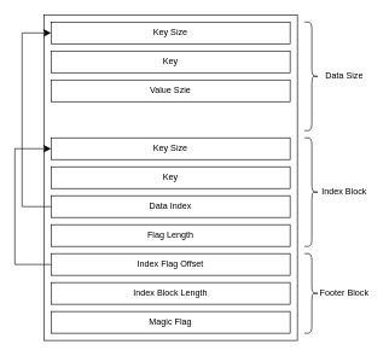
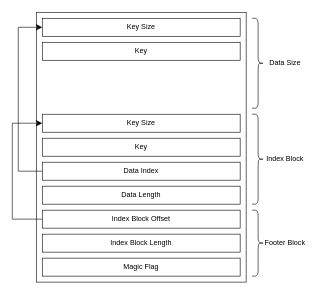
  <mxCell id="0" />
  <mxCell id="1" parent="0" />
  <mxCell id="2" value="" style="rounded=0;whiteSpace=wrap;html=1;" parent="1" vertex="1"><mxGeometry x="60" y="20" width="350" height="450" as="geometry" /></mxCell>
  <mxCell id="3" value="Key Size" style="rounded=0;whiteSpace=wrap;html=1;" parent="1" vertex="1"><mxGeometry x="70" y="190" width="330" height="30" as="geometry" /></mxCell>
  <mxCell id="4" value="Key" style="rounded=0;whiteSpace=wrap;html=1;" parent="1" vertex="1"><mxGeometry x="70" y="70" width="330" height="30" as="geometry" /></mxCell>
- <mxCell id="5" value="Value Szie" style="rounded=0;whiteSpace=wrap;html=1;" parent="1" vertex="1"><mxGeometry x="70" y="110" width="330" height="30" as="geometry" /></mxCell>
  <mxCell id="6" value="" style="shape=curlyBracket;whiteSpace=wrap;html=1;rounded=1;flipH=1;labelPosition=right;verticalLabelPosition=middle;align=left;verticalAlign=middle;" parent="1" vertex="1"><mxGeometry x="420" y="30" width="20" height="150" as="geometry" /></mxCell>
  <mxCell id="7" value="Data Size" style="text;html=1;strokeColor=none;fillColor=none;align=center;verticalAlign=middle;whiteSpace=wrap;rounded=0;" parent="1" vertex="1"><mxGeometry x="440" y="90" width="70" height="30" as="geometry" /></mxCell>
  <mxCell id="8" value="Key Size" style="rounded=0;whiteSpace=wrap;html=1;" parent="1" vertex="1"><mxGeometry x="70" y="30" width="330" height="30" as="geometry" /></mxCell>
  <mxCell id="9" value="Data Index" style="rounded=0;whiteSpace=wrap;html=1;" parent="1" vertex="1"><mxGeometry x="70" y="270" width="330" height="30" as="geometry" /></mxCell>
  <mxCell id="10" value="Key" style="rounded=0;whiteSpace=wrap;html=1;" parent="1" vertex="1"><mxGeometry x="70" y="230" width="330" height="30" as="geometry" /></mxCell>
  <mxCell id="11" value="" style="shape=curlyBracket;whiteSpace=wrap;html=1;rounded=1;flipH=1;labelPosition=right;verticalLabelPosition=middle;align=left;verticalAlign=middle;" parent="1" vertex="1"><mxGeometry x="420" y="190" width="20" height="150" as="geometry" /></mxCell>
  <mxCell id="12" value="Index Block" style="text;html=1;strokeColor=none;fillColor=none;align=center;verticalAlign=middle;whiteSpace=wrap;rounded=0;" parent="1" vertex="1"><mxGeometry x="440" y="250" width="70" height="30" as="geometry" /></mxCell>
- <mxCell id="13" value="Index Flag Offset" style="rounded=0;whiteSpace=wrap;html=1;" parent="1" vertex="1"><mxGeometry x="70" y="350" width="330" height="30" as="geometry" /></mxCell>
+ <mxCell id="13" value="Index Block Offset" style="rounded=0;whiteSpace=wrap;html=1;" parent="1" vertex="1"><mxGeometry x="70" y="350" width="330" height="30" as="geometry" /></mxCell>
  <mxCell id="14" value="Index Block Length" style="rounded=0;whiteSpace=wrap;html=1;" parent="1" vertex="1"><mxGeometry x="70" y="390" width="330" height="30" as="geometry" /></mxCell>
  <mxCell id="15" value="Magic Flag" style="rounded=0;whiteSpace=wrap;html=1;" parent="1" vertex="1"><mxGeometry x="70" y="430" width="330" height="30" as="geometry" /></mxCell>
  <mxCell id="16" value="" style="shape=curlyBracket;whiteSpace=wrap;html=1;rounded=1;flipH=1;labelPosition=right;verticalLabelPosition=middle;align=left;verticalAlign=middle;" parent="1" vertex="1"><mxGeometry x="420" y="350" width="20" height="110" as="geometry" /></mxCell>
  <mxCell id="17" value="Footer Block" style="text;html=1;strokeColor=none;fillColor=none;align=center;verticalAlign=middle;whiteSpace=wrap;rounded=0;" parent="1" vertex="1"><mxGeometry x="435" y="390" width="80" height="30" as="geometry" /></mxCell>
  <mxCell id="18" value="" style="edgeStyle=elbowEdgeStyle;elbow=horizontal;endArrow=classic;html=1;rounded=0;endSize=8;startSize=8;strokeColor=default;exitX=0;exitY=0.5;exitDx=0;exitDy=0;entryX=0;entryY=0.5;entryDx=0;entryDy=0;" parent="1" source="9" target="8" edge="1"><mxGeometry width="50" height="50" relative="1" as="geometry"><mxPoint x="10" y="290" as="sourcePoint" /><mxPoint x="30" y="40" as="targetPoint" /><Array as="points"><mxPoint x="30" y="170" /></Array></mxGeometry></mxCell>
  <mxCell id="19" value="" style="edgeStyle=elbowEdgeStyle;elbow=horizontal;endArrow=classic;html=1;rounded=0;endSize=8;startSize=8;strokeColor=default;exitX=0;exitY=0.5;exitDx=0;exitDy=0;entryX=0;entryY=0.5;entryDx=0;entryDy=0;" parent="1" source="13" edge="1"><mxGeometry width="50" height="50" relative="1" as="geometry"><mxPoint x="70" y="445" as="sourcePoint" /><mxPoint x="70" y="205" as="targetPoint" /><Array as="points"><mxPoint x="20" y="270" /></Array></mxGeometry></mxCell>
- <mxCell id="20" value="Flag Length" style="rounded=0;whiteSpace=wrap;html=1;" parent="1" vertex="1"><mxGeometry x="70" y="310" width="330" height="30" as="geometry" /></mxCell>
+ <mxCell id="20" value="Data Length" style="rounded=0;whiteSpace=wrap;html=1;" parent="1" vertex="1"><mxGeometry x="70" y="310" width="330" height="30" as="geometry" /></mxCell>
